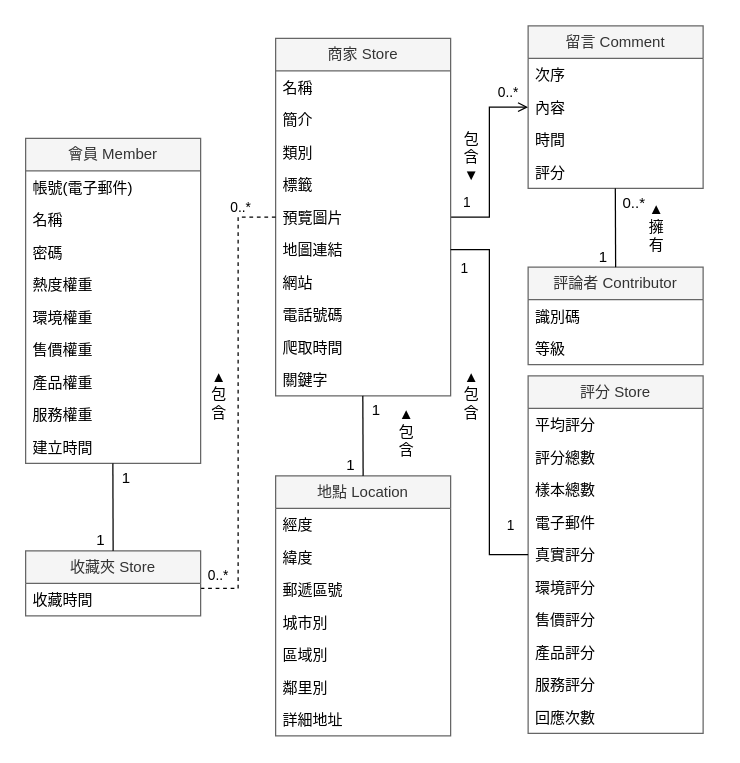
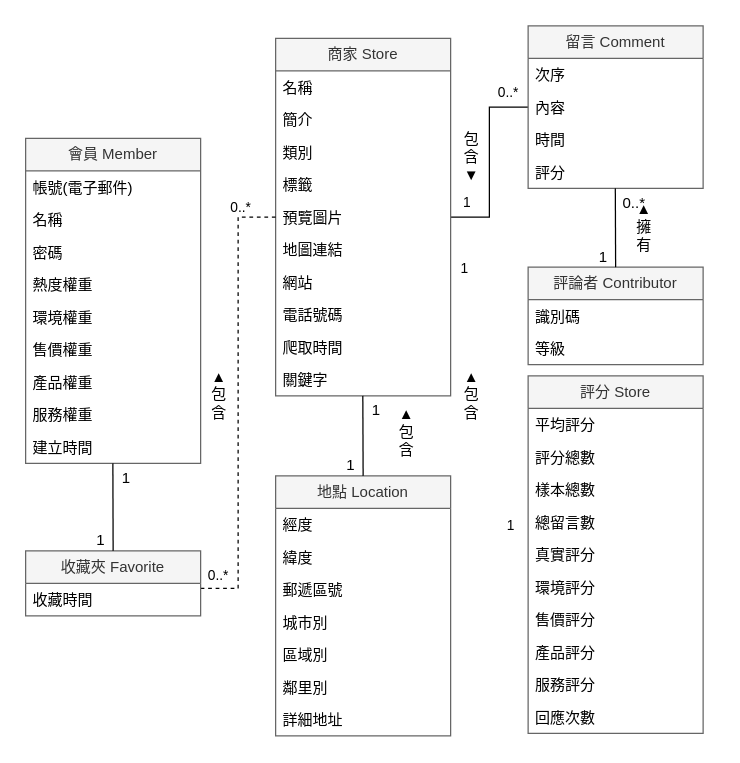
  <mxCell id="0" />
  <mxCell id="1" parent="0" />
  <mxCell id="2" value="會員 Member" style="swimlane;fontStyle=0;childLayout=stackLayout;horizontal=1;startSize=26;horizontalStack=0;resizeParent=1;resizeParentMax=0;resizeLast=0;collapsible=1;marginBottom=0;whiteSpace=wrap;html=1;fillColor=#f5f5f5;fontColor=#333333;strokeColor=#666666;" parent="1" vertex="1"><mxGeometry x="20" y="110" width="140" height="260" as="geometry"><mxRectangle x="290" y="890" width="60" height="30" as="alternateBounds" /></mxGeometry></mxCell>
  <mxCell id="3" value="帳號(電子郵件)" style="text;strokeColor=none;fillColor=none;align=left;verticalAlign=top;spacingLeft=4;spacingRight=4;overflow=hidden;rotatable=0;points=[[0,0.5],[1,0.5]];portConstraint=eastwest;whiteSpace=wrap;html=1;" parent="2" vertex="1"><mxGeometry y="26" width="140" height="26" as="geometry" /></mxCell>
  <mxCell id="4" value="名稱" style="text;strokeColor=none;fillColor=none;align=left;verticalAlign=top;spacingLeft=4;spacingRight=4;overflow=hidden;rotatable=0;points=[[0,0.5],[1,0.5]];portConstraint=eastwest;whiteSpace=wrap;html=1;" parent="2" vertex="1"><mxGeometry y="52" width="140" height="26" as="geometry" /></mxCell>
  <mxCell id="5" value="密碼" style="text;strokeColor=none;fillColor=none;align=left;verticalAlign=top;spacingLeft=4;spacingRight=4;overflow=hidden;rotatable=0;points=[[0,0.5],[1,0.5]];portConstraint=eastwest;whiteSpace=wrap;html=1;" parent="2" vertex="1"><mxGeometry y="78" width="140" height="26" as="geometry" /></mxCell>
  <mxCell id="6" value="熱度權重" style="text;strokeColor=none;fillColor=none;align=left;verticalAlign=top;spacingLeft=4;spacingRight=4;overflow=hidden;rotatable=0;points=[[0,0.5],[1,0.5]];portConstraint=eastwest;whiteSpace=wrap;html=1;" parent="2" vertex="1"><mxGeometry y="104" width="140" height="26" as="geometry" /></mxCell>
  <mxCell id="7" value="環境權重" style="text;strokeColor=none;fillColor=none;align=left;verticalAlign=top;spacingLeft=4;spacingRight=4;overflow=hidden;rotatable=0;points=[[0,0.5],[1,0.5]];portConstraint=eastwest;whiteSpace=wrap;html=1;" parent="2" vertex="1"><mxGeometry y="130" width="140" height="26" as="geometry" /></mxCell>
  <mxCell id="8" value="售價權重" style="text;strokeColor=none;fillColor=none;align=left;verticalAlign=top;spacingLeft=4;spacingRight=4;overflow=hidden;rotatable=0;points=[[0,0.5],[1,0.5]];portConstraint=eastwest;whiteSpace=wrap;html=1;" parent="2" vertex="1"><mxGeometry y="156" width="140" height="26" as="geometry" /></mxCell>
  <mxCell id="9" value="產品權重" style="text;strokeColor=none;fillColor=none;align=left;verticalAlign=top;spacingLeft=4;spacingRight=4;overflow=hidden;rotatable=0;points=[[0,0.5],[1,0.5]];portConstraint=eastwest;whiteSpace=wrap;html=1;" parent="2" vertex="1"><mxGeometry y="182" width="140" height="26" as="geometry" /></mxCell>
  <mxCell id="10" value="服務權重" style="text;strokeColor=none;fillColor=none;align=left;verticalAlign=top;spacingLeft=4;spacingRight=4;overflow=hidden;rotatable=0;points=[[0,0.5],[1,0.5]];portConstraint=eastwest;whiteSpace=wrap;html=1;" parent="2" vertex="1"><mxGeometry y="208" width="140" height="26" as="geometry" /></mxCell>
  <mxCell id="11" value="建立時間" style="text;strokeColor=none;fillColor=none;align=left;verticalAlign=top;spacingLeft=4;spacingRight=4;overflow=hidden;rotatable=0;points=[[0,0.5],[1,0.5]];portConstraint=eastwest;whiteSpace=wrap;html=1;" parent="2" vertex="1"><mxGeometry y="234" width="140" height="26" as="geometry" /></mxCell>
- <mxCell id="12" style="edgeStyle=orthogonalEdgeStyle;rounded=0;orthogonalLoop=1;jettySize=auto;html=1;endArrow=open;endFill=0;" parent="1" source="15" target="26" edge="1"><mxGeometry relative="1" as="geometry" /></mxCell>
+ <mxCell id="12" style="edgeStyle=orthogonalEdgeStyle;rounded=0;orthogonalLoop=1;jettySize=auto;html=1;endArrow=none;endFill=0;" parent="1" source="15" target="26" edge="1"><mxGeometry relative="1" as="geometry" /></mxCell>
  <mxCell id="13" value="0..*" style="edgeLabel;html=1;align=center;verticalAlign=middle;resizable=0;points=[];" parent="12" vertex="1" connectable="0"><mxGeometry x="0.818" y="2" relative="1" as="geometry"><mxPoint x="-3" y="-11" as="offset" /></mxGeometry></mxCell>
  <mxCell id="14" value="1" style="edgeLabel;html=1;align=center;verticalAlign=middle;resizable=0;points=[];" parent="12" vertex="1" connectable="0"><mxGeometry x="-0.848" y="1" relative="1" as="geometry"><mxPoint x="1" y="-12" as="offset" /></mxGeometry></mxCell>
  <mxCell id="15" value="商家 Store" style="swimlane;fontStyle=0;childLayout=stackLayout;horizontal=1;startSize=26;horizontalStack=0;resizeParent=1;resizeParentMax=0;resizeLast=0;collapsible=1;marginBottom=0;whiteSpace=wrap;html=1;fillColor=#f5f5f5;fontColor=#333333;strokeColor=#666666;" parent="1" vertex="1"><mxGeometry x="220" y="30" width="140" height="286" as="geometry"><mxRectangle x="290" y="890" width="60" height="30" as="alternateBounds" /></mxGeometry></mxCell>
  <mxCell id="16" value="名稱" style="text;strokeColor=none;fillColor=none;align=left;verticalAlign=top;spacingLeft=4;spacingRight=4;overflow=hidden;rotatable=0;points=[[0,0.5],[1,0.5]];portConstraint=eastwest;whiteSpace=wrap;html=1;" parent="15" vertex="1"><mxGeometry y="26" width="140" height="26" as="geometry" /></mxCell>
  <mxCell id="17" value="簡介" style="text;strokeColor=none;fillColor=none;align=left;verticalAlign=top;spacingLeft=4;spacingRight=4;overflow=hidden;rotatable=0;points=[[0,0.5],[1,0.5]];portConstraint=eastwest;whiteSpace=wrap;html=1;" parent="15" vertex="1"><mxGeometry y="52" width="140" height="26" as="geometry" /></mxCell>
  <mxCell id="18" value="類別" style="text;strokeColor=none;fillColor=none;align=left;verticalAlign=top;spacingLeft=4;spacingRight=4;overflow=hidden;rotatable=0;points=[[0,0.5],[1,0.5]];portConstraint=eastwest;whiteSpace=wrap;html=1;" parent="15" vertex="1"><mxGeometry y="78" width="140" height="26" as="geometry" /></mxCell>
  <mxCell id="19" value="標籤" style="text;strokeColor=none;fillColor=none;align=left;verticalAlign=top;spacingLeft=4;spacingRight=4;overflow=hidden;rotatable=0;points=[[0,0.5],[1,0.5]];portConstraint=eastwest;whiteSpace=wrap;html=1;" parent="15" vertex="1"><mxGeometry y="104" width="140" height="26" as="geometry" /></mxCell>
  <mxCell id="20" value="預覽圖片" style="text;strokeColor=none;fillColor=none;align=left;verticalAlign=top;spacingLeft=4;spacingRight=4;overflow=hidden;rotatable=0;points=[[0,0.5],[1,0.5]];portConstraint=eastwest;whiteSpace=wrap;html=1;" parent="15" vertex="1"><mxGeometry y="130" width="140" height="26" as="geometry" /></mxCell>
  <mxCell id="21" value="地圖連結" style="text;strokeColor=none;fillColor=none;align=left;verticalAlign=top;spacingLeft=4;spacingRight=4;overflow=hidden;rotatable=0;points=[[0,0.5],[1,0.5]];portConstraint=eastwest;whiteSpace=wrap;html=1;" parent="15" vertex="1"><mxGeometry y="156" width="140" height="26" as="geometry" /></mxCell>
  <mxCell id="22" value="網站" style="text;strokeColor=none;fillColor=none;align=left;verticalAlign=top;spacingLeft=4;spacingRight=4;overflow=hidden;rotatable=0;points=[[0,0.5],[1,0.5]];portConstraint=eastwest;whiteSpace=wrap;html=1;" parent="15" vertex="1"><mxGeometry y="182" width="140" height="26" as="geometry" /></mxCell>
  <mxCell id="23" value="電話號碼" style="text;strokeColor=none;fillColor=none;align=left;verticalAlign=top;spacingLeft=4;spacingRight=4;overflow=hidden;rotatable=0;points=[[0,0.5],[1,0.5]];portConstraint=eastwest;whiteSpace=wrap;html=1;" parent="15" vertex="1"><mxGeometry y="208" width="140" height="26" as="geometry" /></mxCell>
  <mxCell id="24" value="爬取時間" style="text;strokeColor=none;fillColor=none;align=left;verticalAlign=top;spacingLeft=4;spacingRight=4;overflow=hidden;rotatable=0;points=[[0,0.5],[1,0.5]];portConstraint=eastwest;whiteSpace=wrap;html=1;" parent="15" vertex="1"><mxGeometry y="234" width="140" height="26" as="geometry" /></mxCell>
  <mxCell id="25" value="關鍵字" style="text;strokeColor=none;fillColor=none;align=left;verticalAlign=top;spacingLeft=4;spacingRight=4;overflow=hidden;rotatable=0;points=[[0,0.5],[1,0.5]];portConstraint=eastwest;whiteSpace=wrap;html=1;" parent="15" vertex="1"><mxGeometry y="260" width="140" height="26" as="geometry" /></mxCell>
  <mxCell id="26" value="留言 Comment" style="swimlane;fontStyle=0;childLayout=stackLayout;horizontal=1;startSize=26;fillColor=#f5f5f5;horizontalStack=0;resizeParent=1;resizeParentMax=0;resizeLast=0;collapsible=1;marginBottom=0;whiteSpace=wrap;html=1;strokeColor=#666666;fontColor=#333333;" parent="1" vertex="1"><mxGeometry x="422" y="20" width="140" height="130" as="geometry"><mxRectangle x="290" y="890" width="60" height="30" as="alternateBounds" /></mxGeometry></mxCell>
  <mxCell id="27" value="次序" style="text;strokeColor=none;fillColor=none;align=left;verticalAlign=top;spacingLeft=4;spacingRight=4;overflow=hidden;rotatable=0;points=[[0,0.5],[1,0.5]];portConstraint=eastwest;whiteSpace=wrap;html=1;" parent="26" vertex="1"><mxGeometry y="26" width="140" height="26" as="geometry" /></mxCell>
  <mxCell id="28" value="內容" style="text;strokeColor=none;fillColor=none;align=left;verticalAlign=top;spacingLeft=4;spacingRight=4;overflow=hidden;rotatable=0;points=[[0,0.5],[1,0.5]];portConstraint=eastwest;whiteSpace=wrap;html=1;" parent="26" vertex="1"><mxGeometry y="52" width="140" height="26" as="geometry" /></mxCell>
  <mxCell id="29" value="時間" style="text;strokeColor=none;fillColor=none;align=left;verticalAlign=top;spacingLeft=4;spacingRight=4;overflow=hidden;rotatable=0;points=[[0,0.5],[1,0.5]];portConstraint=eastwest;whiteSpace=wrap;html=1;" parent="26" vertex="1"><mxGeometry y="78" width="140" height="26" as="geometry" /></mxCell>
  <mxCell id="30" value="評分" style="text;strokeColor=none;fillColor=none;align=left;verticalAlign=top;spacingLeft=4;spacingRight=4;overflow=hidden;rotatable=0;points=[[0,0.5],[1,0.5]];portConstraint=eastwest;whiteSpace=wrap;html=1;" parent="26" vertex="1"><mxGeometry y="104" width="140" height="26" as="geometry" /></mxCell>
  <mxCell id="31" value="評論者 Contributor" style="swimlane;fontStyle=0;childLayout=stackLayout;horizontal=1;startSize=26;fillColor=#f5f5f5;horizontalStack=0;resizeParent=1;resizeParentMax=0;resizeLast=0;collapsible=1;marginBottom=0;whiteSpace=wrap;html=1;strokeColor=#666666;fontColor=#333333;" parent="1" vertex="1"><mxGeometry x="422" y="213" width="140" height="78" as="geometry"><mxRectangle x="290" y="890" width="60" height="30" as="alternateBounds" /></mxGeometry></mxCell>
  <mxCell id="32" value="識別碼" style="text;strokeColor=none;fillColor=none;align=left;verticalAlign=top;spacingLeft=4;spacingRight=4;overflow=hidden;rotatable=0;points=[[0,0.5],[1,0.5]];portConstraint=eastwest;whiteSpace=wrap;html=1;" parent="31" vertex="1"><mxGeometry y="26" width="140" height="26" as="geometry" /></mxCell>
  <mxCell id="33" value="等級" style="text;strokeColor=none;fillColor=none;align=left;verticalAlign=top;spacingLeft=4;spacingRight=4;overflow=hidden;rotatable=0;points=[[0,0.5],[1,0.5]];portConstraint=eastwest;whiteSpace=wrap;html=1;" parent="31" vertex="1"><mxGeometry y="52" width="140" height="26" as="geometry" /></mxCell>
  <mxCell id="34" value="" style="endArrow=none;html=1;rounded=0;exitX=0.5;exitY=0;exitDx=0;exitDy=0;" parent="1" source="31" edge="1"><mxGeometry relative="1" as="geometry"><mxPoint x="492" y="200" as="sourcePoint" /><mxPoint x="491.76" y="150" as="targetPoint" /></mxGeometry></mxCell>
  <mxCell id="35" value="1" style="resizable=0;html=1;whiteSpace=wrap;align=left;verticalAlign=bottom;" parent="34" connectable="0" vertex="1"><mxGeometry x="-1" relative="1" as="geometry"><mxPoint x="-15" as="offset" /></mxGeometry></mxCell>
  <mxCell id="36" value="0..*" style="resizable=0;html=1;whiteSpace=wrap;align=right;verticalAlign=bottom;" parent="34" connectable="0" vertex="1"><mxGeometry x="1" relative="1" as="geometry"><mxPoint x="25" y="20" as="offset" /></mxGeometry></mxCell>
  <mxCell id="37" style="edgeStyle=orthogonalEdgeStyle;rounded=0;orthogonalLoop=1;jettySize=auto;html=1;endArrow=none;endFill=0;dashed=1;" parent="1" source="40" target="15" edge="1"><mxGeometry relative="1" as="geometry"><Array as="points"><mxPoint x="190" y="470" /><mxPoint x="190" y="173" /></Array></mxGeometry></mxCell>
  <mxCell id="38" value="0..*" style="edgeLabel;html=1;align=center;verticalAlign=middle;resizable=0;points=[];" parent="37" vertex="1" connectable="0"><mxGeometry x="0.826" y="-1" relative="1" as="geometry"><mxPoint y="-10" as="offset" /></mxGeometry></mxCell>
  <mxCell id="39" value="0..*" style="edgeLabel;html=1;align=center;verticalAlign=middle;resizable=0;points=[];" parent="37" vertex="1" connectable="0"><mxGeometry x="-0.898" y="-1" relative="1" as="geometry"><mxPoint x="-5" y="-12" as="offset" /></mxGeometry></mxCell>
- <mxCell id="40" value="收藏夾 Store" style="swimlane;fontStyle=0;childLayout=stackLayout;horizontal=1;startSize=26;horizontalStack=0;resizeParent=1;resizeParentMax=0;resizeLast=0;collapsible=1;marginBottom=0;whiteSpace=wrap;html=1;fillColor=#f5f5f5;fontColor=#333333;strokeColor=#666666;" parent="1" vertex="1"><mxGeometry x="20" y="440" width="140" height="52" as="geometry"><mxRectangle x="290" y="890" width="60" height="30" as="alternateBounds" /></mxGeometry></mxCell>
+ <mxCell id="40" value="收藏夾 Favorite" style="swimlane;fontStyle=0;childLayout=stackLayout;horizontal=1;startSize=26;horizontalStack=0;resizeParent=1;resizeParentMax=0;resizeLast=0;collapsible=1;marginBottom=0;whiteSpace=wrap;html=1;fillColor=#f5f5f5;fontColor=#333333;strokeColor=#666666;" parent="1" vertex="1"><mxGeometry x="20" y="440" width="140" height="52" as="geometry"><mxRectangle x="290" y="890" width="60" height="30" as="alternateBounds" /></mxGeometry></mxCell>
  <mxCell id="41" value="收藏時間" style="text;strokeColor=none;fillColor=none;align=left;verticalAlign=top;spacingLeft=4;spacingRight=4;overflow=hidden;rotatable=0;points=[[0,0.5],[1,0.5]];portConstraint=eastwest;whiteSpace=wrap;html=1;" parent="40" vertex="1"><mxGeometry y="26" width="140" height="26" as="geometry" /></mxCell>
  <mxCell id="42" value="" style="endArrow=none;html=1;rounded=0;exitX=0.5;exitY=0;exitDx=0;exitDy=0;" parent="1" source="40" edge="1"><mxGeometry relative="1" as="geometry"><mxPoint x="90.04" y="422" as="sourcePoint" /><mxPoint x="89.8" y="370" as="targetPoint" /></mxGeometry></mxCell>
  <mxCell id="43" value="1" style="resizable=0;html=1;whiteSpace=wrap;align=left;verticalAlign=bottom;" parent="42" connectable="0" vertex="1"><mxGeometry x="-1" relative="1" as="geometry"><mxPoint x="-15" as="offset" /></mxGeometry></mxCell>
  <mxCell id="44" value="1" style="resizable=0;html=1;whiteSpace=wrap;align=right;verticalAlign=bottom;" parent="42" connectable="0" vertex="1"><mxGeometry x="1" relative="1" as="geometry"><mxPoint x="15" y="20" as="offset" /></mxGeometry></mxCell>
  <mxCell id="45" value="評分 Store" style="swimlane;fontStyle=0;childLayout=stackLayout;horizontal=1;startSize=26;fillColor=#f5f5f5;horizontalStack=0;resizeParent=1;resizeParentMax=0;resizeLast=0;collapsible=1;marginBottom=0;whiteSpace=wrap;html=1;strokeColor=#666666;fontColor=#333333;" parent="1" vertex="1"><mxGeometry x="422" y="300" width="140" height="286" as="geometry"><mxRectangle x="290" y="890" width="60" height="30" as="alternateBounds" /></mxGeometry></mxCell>
  <mxCell id="46" value="平均評分" style="text;strokeColor=none;fillColor=none;align=left;verticalAlign=top;spacingLeft=4;spacingRight=4;overflow=hidden;rotatable=0;points=[[0,0.5],[1,0.5]];portConstraint=eastwest;whiteSpace=wrap;html=1;" parent="45" vertex="1"><mxGeometry y="26" width="140" height="26" as="geometry" /></mxCell>
  <mxCell id="47" value="評分總數" style="text;strokeColor=none;fillColor=none;align=left;verticalAlign=top;spacingLeft=4;spacingRight=4;overflow=hidden;rotatable=0;points=[[0,0.5],[1,0.5]];portConstraint=eastwest;whiteSpace=wrap;html=1;" parent="45" vertex="1"><mxGeometry y="52" width="140" height="26" as="geometry" /></mxCell>
  <mxCell id="48" value="樣本總數" style="text;strokeColor=none;fillColor=none;align=left;verticalAlign=top;spacingLeft=4;spacingRight=4;overflow=hidden;rotatable=0;points=[[0,0.5],[1,0.5]];portConstraint=eastwest;whiteSpace=wrap;html=1;" parent="45" vertex="1"><mxGeometry y="78" width="140" height="26" as="geometry" /></mxCell>
- <mxCell id="49" value="電子郵件" style="text;strokeColor=none;fillColor=none;align=left;verticalAlign=top;spacingLeft=4;spacingRight=4;overflow=hidden;rotatable=0;points=[[0,0.5],[1,0.5]];portConstraint=eastwest;whiteSpace=wrap;html=1;" parent="45" vertex="1"><mxGeometry y="104" width="140" height="26" as="geometry" /></mxCell>
+ <mxCell id="49" value="總留言數" style="text;strokeColor=none;fillColor=none;align=left;verticalAlign=top;spacingLeft=4;spacingRight=4;overflow=hidden;rotatable=0;points=[[0,0.5],[1,0.5]];portConstraint=eastwest;whiteSpace=wrap;html=1;" parent="45" vertex="1"><mxGeometry y="104" width="140" height="26" as="geometry" /></mxCell>
  <mxCell id="50" value="真實評分" style="text;strokeColor=none;fillColor=none;align=left;verticalAlign=top;spacingLeft=4;spacingRight=4;overflow=hidden;rotatable=0;points=[[0,0.5],[1,0.5]];portConstraint=eastwest;whiteSpace=wrap;html=1;" parent="45" vertex="1"><mxGeometry y="130" width="140" height="26" as="geometry" /></mxCell>
  <mxCell id="51" value="環境評分" style="text;strokeColor=none;fillColor=none;align=left;verticalAlign=top;spacingLeft=4;spacingRight=4;overflow=hidden;rotatable=0;points=[[0,0.5],[1,0.5]];portConstraint=eastwest;whiteSpace=wrap;html=1;" parent="45" vertex="1"><mxGeometry y="156" width="140" height="26" as="geometry" /></mxCell>
  <mxCell id="52" value="售價評分" style="text;strokeColor=none;fillColor=none;align=left;verticalAlign=top;spacingLeft=4;spacingRight=4;overflow=hidden;rotatable=0;points=[[0,0.5],[1,0.5]];portConstraint=eastwest;whiteSpace=wrap;html=1;" parent="45" vertex="1"><mxGeometry y="182" width="140" height="26" as="geometry" /></mxCell>
  <mxCell id="53" value="產品評分" style="text;strokeColor=none;fillColor=none;align=left;verticalAlign=top;spacingLeft=4;spacingRight=4;overflow=hidden;rotatable=0;points=[[0,0.5],[1,0.5]];portConstraint=eastwest;whiteSpace=wrap;html=1;" parent="45" vertex="1"><mxGeometry y="208" width="140" height="26" as="geometry" /></mxCell>
  <mxCell id="54" value="服務評分" style="text;strokeColor=none;fillColor=none;align=left;verticalAlign=top;spacingLeft=4;spacingRight=4;overflow=hidden;rotatable=0;points=[[0,0.5],[1,0.5]];portConstraint=eastwest;whiteSpace=wrap;html=1;" parent="45" vertex="1"><mxGeometry y="234" width="140" height="26" as="geometry" /></mxCell>
  <mxCell id="55" value="回應次數" style="text;strokeColor=none;fillColor=none;align=left;verticalAlign=top;spacingLeft=4;spacingRight=4;overflow=hidden;rotatable=0;points=[[0,0.5],[1,0.5]];portConstraint=eastwest;whiteSpace=wrap;html=1;" parent="45" vertex="1"><mxGeometry y="260" width="140" height="26" as="geometry" /></mxCell>
  <mxCell id="56" value="地點 Location" style="swimlane;fontStyle=0;childLayout=stackLayout;horizontal=1;startSize=26;fillColor=#f5f5f5;horizontalStack=0;resizeParent=1;resizeParentMax=0;resizeLast=0;collapsible=1;marginBottom=0;whiteSpace=wrap;html=1;strokeColor=#666666;fontColor=#333333;" parent="1" vertex="1"><mxGeometry x="220" y="380" width="140" height="208" as="geometry"><mxRectangle x="290" y="890" width="60" height="30" as="alternateBounds" /></mxGeometry></mxCell>
  <mxCell id="57" value="經度" style="text;strokeColor=none;fillColor=none;align=left;verticalAlign=top;spacingLeft=4;spacingRight=4;overflow=hidden;rotatable=0;points=[[0,0.5],[1,0.5]];portConstraint=eastwest;whiteSpace=wrap;html=1;" parent="56" vertex="1"><mxGeometry y="26" width="140" height="26" as="geometry" /></mxCell>
  <mxCell id="58" value="緯度" style="text;strokeColor=none;fillColor=none;align=left;verticalAlign=top;spacingLeft=4;spacingRight=4;overflow=hidden;rotatable=0;points=[[0,0.5],[1,0.5]];portConstraint=eastwest;whiteSpace=wrap;html=1;" parent="56" vertex="1"><mxGeometry y="52" width="140" height="26" as="geometry" /></mxCell>
  <mxCell id="59" value="郵遞區號" style="text;strokeColor=none;fillColor=none;align=left;verticalAlign=top;spacingLeft=4;spacingRight=4;overflow=hidden;rotatable=0;points=[[0,0.5],[1,0.5]];portConstraint=eastwest;whiteSpace=wrap;html=1;" parent="56" vertex="1"><mxGeometry y="78" width="140" height="26" as="geometry" /></mxCell>
  <mxCell id="60" value="城市別" style="text;strokeColor=none;fillColor=none;align=left;verticalAlign=top;spacingLeft=4;spacingRight=4;overflow=hidden;rotatable=0;points=[[0,0.5],[1,0.5]];portConstraint=eastwest;whiteSpace=wrap;html=1;" parent="56" vertex="1"><mxGeometry y="104" width="140" height="26" as="geometry" /></mxCell>
  <mxCell id="61" value="區域別" style="text;strokeColor=none;fillColor=none;align=left;verticalAlign=top;spacingLeft=4;spacingRight=4;overflow=hidden;rotatable=0;points=[[0,0.5],[1,0.5]];portConstraint=eastwest;whiteSpace=wrap;html=1;" parent="56" vertex="1"><mxGeometry y="130" width="140" height="26" as="geometry" /></mxCell>
  <mxCell id="62" value="鄰里別" style="text;strokeColor=none;fillColor=none;align=left;verticalAlign=top;spacingLeft=4;spacingRight=4;overflow=hidden;rotatable=0;points=[[0,0.5],[1,0.5]];portConstraint=eastwest;whiteSpace=wrap;html=1;" parent="56" vertex="1"><mxGeometry y="156" width="140" height="26" as="geometry" /></mxCell>
  <mxCell id="63" value="詳細地址" style="text;strokeColor=none;fillColor=none;align=left;verticalAlign=top;spacingLeft=4;spacingRight=4;overflow=hidden;rotatable=0;points=[[0,0.5],[1,0.5]];portConstraint=eastwest;whiteSpace=wrap;html=1;" parent="56" vertex="1"><mxGeometry y="182" width="140" height="26" as="geometry" /></mxCell>
  <mxCell id="64" value="" style="endArrow=none;html=1;rounded=0;exitX=0.5;exitY=0;exitDx=0;exitDy=0;" parent="1" source="56" edge="1"><mxGeometry relative="1" as="geometry"><mxPoint x="290" y="368" as="sourcePoint" /><mxPoint x="289.76" y="316" as="targetPoint" /></mxGeometry></mxCell>
  <mxCell id="65" value="1" style="resizable=0;html=1;whiteSpace=wrap;align=left;verticalAlign=bottom;" parent="64" connectable="0" vertex="1"><mxGeometry x="-1" relative="1" as="geometry"><mxPoint x="-15" as="offset" /></mxGeometry></mxCell>
  <mxCell id="66" value="1" style="resizable=0;html=1;whiteSpace=wrap;align=right;verticalAlign=bottom;" parent="64" connectable="0" vertex="1"><mxGeometry x="1" relative="1" as="geometry"><mxPoint x="15" y="20" as="offset" /></mxGeometry></mxCell>
- <mxCell id="67" style="edgeStyle=orthogonalEdgeStyle;rounded=0;orthogonalLoop=1;jettySize=auto;html=1;entryX=0;entryY=0.5;entryDx=0;entryDy=0;endArrow=none;endFill=0;" parent="1" source="21" target="50" edge="1"><mxGeometry relative="1" as="geometry" /></mxCell>
  <mxCell id="68" value="1" style="edgeLabel;html=1;align=center;verticalAlign=middle;resizable=0;points=[];" parent="1" connectable="0" vertex="1"><mxGeometry x="370" y="213" as="geometry" /></mxCell>
  <mxCell id="69" value="1" style="edgeLabel;html=1;align=center;verticalAlign=middle;resizable=0;points=[];" parent="1" connectable="0" vertex="1"><mxGeometry x="407" y="419" as="geometry" /></mxCell>
  <mxCell id="70" value="&lt;div&gt;▲&lt;/div&gt;&lt;div&gt;包&lt;/div&gt;&lt;div&gt;&lt;span style=&quot;background-color: initial;&quot;&gt;含&lt;/span&gt;&lt;br&gt;&lt;/div&gt;" style="text;html=1;strokeColor=none;fillColor=none;align=center;verticalAlign=middle;whiteSpace=wrap;rounded=0;" parent="1" vertex="1"><mxGeometry x="130" y="300" width="90" height="30" as="geometry" /></mxCell>
  <mxCell id="71" value="&lt;div&gt;▲&lt;/div&gt;&lt;div&gt;包&lt;/div&gt;&lt;div&gt;&lt;span style=&quot;background-color: initial;&quot;&gt;含&lt;/span&gt;&lt;br&gt;&lt;/div&gt;" style="text;html=1;strokeColor=none;fillColor=none;align=center;verticalAlign=middle;whiteSpace=wrap;rounded=0;" parent="1" vertex="1"><mxGeometry x="280" y="330" width="90" height="30" as="geometry" /></mxCell>
- <mxCell id="72" value="&lt;div&gt;▲&lt;/div&gt;&lt;div&gt;擁&lt;/div&gt;&lt;div&gt;有&lt;/div&gt;" style="text;html=1;strokeColor=none;fillColor=none;align=center;verticalAlign=middle;whiteSpace=wrap;rounded=0;" parent="1" vertex="1"><mxGeometry x="480" y="166" width="90" height="30" as="geometry" /></mxCell>
+ <mxCell id="72" value="&lt;div&gt;▲&lt;/div&gt;&lt;div&gt;擁&lt;/div&gt;&lt;div&gt;有&lt;/div&gt;" style="text;html=1;strokeColor=none;fillColor=none;align=center;verticalAlign=middle;whiteSpace=wrap;rounded=0;" parent="1" vertex="1"><mxGeometry x="470" y="166" width="90" height="30" as="geometry" /></mxCell>
  <mxCell id="73" value="&lt;div&gt;包&lt;/div&gt;&lt;div&gt;含&lt;/div&gt;&lt;div&gt;▼&lt;/div&gt;" style="text;html=1;strokeColor=none;fillColor=none;align=center;verticalAlign=middle;whiteSpace=wrap;rounded=0;" parent="1" vertex="1"><mxGeometry x="332" y="110" width="90" height="30" as="geometry" /></mxCell>
  <mxCell id="74" value="&lt;div&gt;▲&lt;/div&gt;&lt;div&gt;包&lt;/div&gt;&lt;div&gt;&lt;span style=&quot;background-color: initial;&quot;&gt;含&lt;/span&gt;&lt;/div&gt;" style="text;html=1;strokeColor=none;fillColor=none;align=center;verticalAlign=middle;whiteSpace=wrap;rounded=0;" parent="1" vertex="1"><mxGeometry x="332" y="300" width="90" height="30" as="geometry" /></mxCell>
